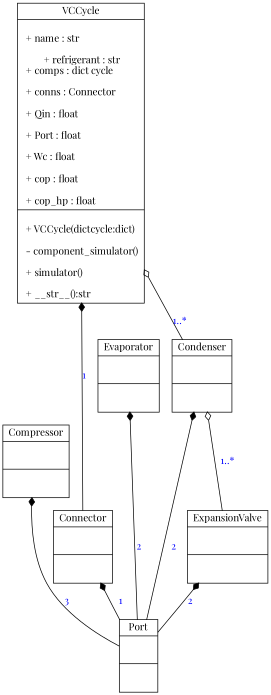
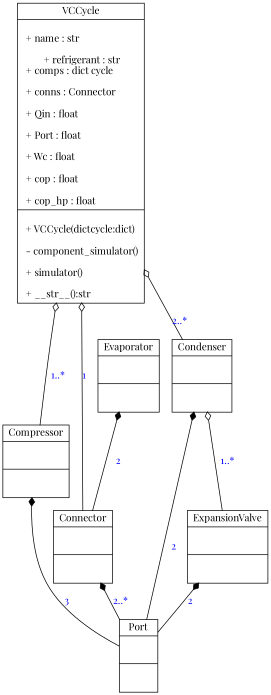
  digraph {
    fontname="Playfair Display"
    rankdir=BT
    node [color=black fontcolor=black fontname="Playfair Display" shape=record style=solid]
    edge [arrowhead=diamond arrowtail=none fontcolor=blue fontname="Playfair Display" style=solid]
    n1 [label="{VCCycle|\n       + name : str\l \n       + refrigerant : str\n       + comps : dict cycle\l \n       + conns : Connector\l\n       + Qin : float\l \n       + Port : float\l \n       + Wc : float\l\n       + cop : float\l\n       + cop_hp : float\l|\n       + VCCycle(dictcycle:dict)\l\n       - component_simulator()\l \n       + simulator()\l \n       + __str__():str\l}"]
    n2 [label="{Connector| \n                        \l|\n                        \l}"]
    n3 [fontcoor=black label="{Port|\n                    \l|\n                  \l}" fontcolor=""]
    n4 [fontcoor=black label="{Compressor|\n                    \l|\n                  \l}" fontcolor=""]
    n5 [label="{Condenser|\n                   \l|\n                  \l}"]
    n6 [label="{Evaporator| \n                   \l|\n                  \l}"]
    n7 [label="{ExpansionValve|\n                   \l|\n                  \l}"]
-   n2 -> n1 [label=1]
-   n3 -> n2 [label=1]
+   n2 -> n1 [arrowhead=odiamond label=1]
+   n3 -> n2 [label="2..*"]
    n3 -> n4 [label=3]
    n3 -> n5 [label=2]
-   n3 -> n6 [label=2]
+   n2 -> n6 [label=2]
    n3 -> n7 [label=2]
-   n5 -> n1 [arrowhead=odiamond label="1..*"]
+   n4 -> n1 [arrowhead=odiamond label="1..*"]
+   n5 -> n1 [arrowhead=odiamond label="2..*"]
    n7 -> n5 [arrowhead=odiamond label="1..*"]
  }
